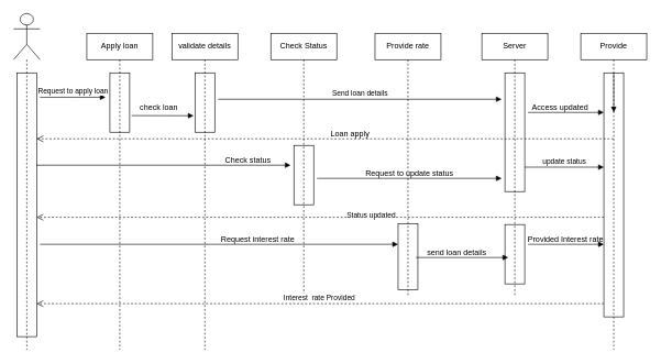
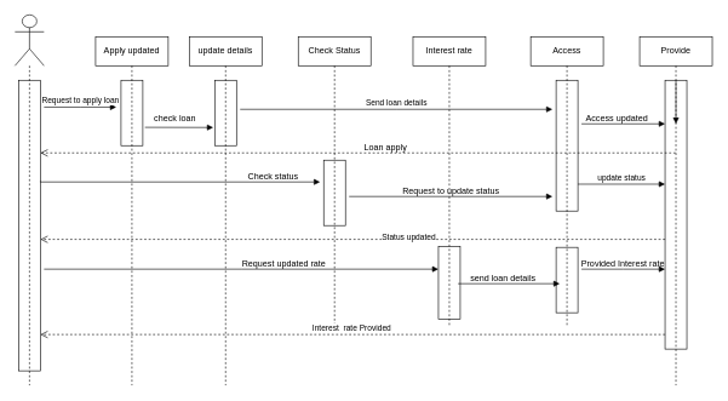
  <mxCell id="0" />
  <mxCell id="1" parent="0" />
  <mxCell id="2" value="" style="shape=umlLifeline;perimeter=lifelinePerimeter;whiteSpace=wrap;html=1;container=1;dropTarget=0;collapsible=0;recursiveResize=0;outlineConnect=0;portConstraint=eastwest;newEdgeStyle={&quot;edgeStyle&quot;:&quot;elbowEdgeStyle&quot;,&quot;elbow&quot;:&quot;vertical&quot;,&quot;curved&quot;:0,&quot;rounded&quot;:0};participant=umlActor;size=70;" vertex="1" parent="1"><mxGeometry x="20" y="20" width="40" height="510" as="geometry" /></mxCell>
- <mxCell id="3" value="Apply loan" style="shape=umlLifeline;perimeter=lifelinePerimeter;whiteSpace=wrap;html=1;container=1;dropTarget=0;collapsible=0;recursiveResize=0;outlineConnect=0;portConstraint=eastwest;newEdgeStyle={&quot;edgeStyle&quot;:&quot;elbowEdgeStyle&quot;,&quot;elbow&quot;:&quot;vertical&quot;,&quot;curved&quot;:0,&quot;rounded&quot;:0};" vertex="1" parent="1"><mxGeometry x="131" y="50" width="100" height="480" as="geometry" /></mxCell>
+ <mxCell id="3" value="Apply updated" style="shape=umlLifeline;perimeter=lifelinePerimeter;whiteSpace=wrap;html=1;container=1;dropTarget=0;collapsible=0;recursiveResize=0;outlineConnect=0;portConstraint=eastwest;newEdgeStyle={&quot;edgeStyle&quot;:&quot;elbowEdgeStyle&quot;,&quot;elbow&quot;:&quot;vertical&quot;,&quot;curved&quot;:0,&quot;rounded&quot;:0};" vertex="1" parent="1"><mxGeometry x="131" y="50" width="100" height="480" as="geometry" /></mxCell>
  <mxCell id="4" value="" style="html=1;points=[];perimeter=orthogonalPerimeter;outlineConnect=0;targetShapes=umlLifeline;portConstraint=eastwest;newEdgeStyle={&quot;edgeStyle&quot;:&quot;elbowEdgeStyle&quot;,&quot;elbow&quot;:&quot;vertical&quot;,&quot;curved&quot;:0,&quot;rounded&quot;:0};fillColor=none;" vertex="1" parent="3"><mxGeometry x="35" y="60" width="30" height="90" as="geometry" /></mxCell>
- <mxCell id="5" value="validate details" style="shape=umlLifeline;perimeter=lifelinePerimeter;whiteSpace=wrap;html=1;container=1;dropTarget=0;collapsible=0;recursiveResize=0;outlineConnect=0;portConstraint=eastwest;newEdgeStyle={&quot;edgeStyle&quot;:&quot;elbowEdgeStyle&quot;,&quot;elbow&quot;:&quot;vertical&quot;,&quot;curved&quot;:0,&quot;rounded&quot;:0};" vertex="1" parent="1"><mxGeometry x="260" y="50" width="100" height="480" as="geometry" /></mxCell>
+ <mxCell id="5" value="update details" style="shape=umlLifeline;perimeter=lifelinePerimeter;whiteSpace=wrap;html=1;container=1;dropTarget=0;collapsible=0;recursiveResize=0;outlineConnect=0;portConstraint=eastwest;newEdgeStyle={&quot;edgeStyle&quot;:&quot;elbowEdgeStyle&quot;,&quot;elbow&quot;:&quot;vertical&quot;,&quot;curved&quot;:0,&quot;rounded&quot;:0};" vertex="1" parent="1"><mxGeometry x="260" y="50" width="100" height="480" as="geometry" /></mxCell>
  <mxCell id="6" value="" style="html=1;points=[];perimeter=orthogonalPerimeter;outlineConnect=0;targetShapes=umlLifeline;portConstraint=eastwest;newEdgeStyle={&quot;edgeStyle&quot;:&quot;elbowEdgeStyle&quot;,&quot;elbow&quot;:&quot;vertical&quot;,&quot;curved&quot;:0,&quot;rounded&quot;:0};fillColor=none;" vertex="1" parent="5"><mxGeometry x="35" y="60" width="30" height="90" as="geometry" /></mxCell>
  <mxCell id="7" value="Check Status" style="shape=umlLifeline;perimeter=lifelinePerimeter;whiteSpace=wrap;html=1;container=1;dropTarget=0;collapsible=0;recursiveResize=0;outlineConnect=0;portConstraint=eastwest;newEdgeStyle={&quot;edgeStyle&quot;:&quot;elbowEdgeStyle&quot;,&quot;elbow&quot;:&quot;vertical&quot;,&quot;curved&quot;:0,&quot;rounded&quot;:0};" vertex="1" parent="1"><mxGeometry x="410" y="50" width="100" height="400" as="geometry" /></mxCell>
  <mxCell id="8" value="" style="html=1;points=[];perimeter=orthogonalPerimeter;outlineConnect=0;targetShapes=umlLifeline;portConstraint=eastwest;newEdgeStyle={&quot;edgeStyle&quot;:&quot;elbowEdgeStyle&quot;,&quot;elbow&quot;:&quot;vertical&quot;,&quot;curved&quot;:0,&quot;rounded&quot;:0};fillColor=none;" vertex="1" parent="7"><mxGeometry x="35" y="170" width="30" height="90" as="geometry" /></mxCell>
- <mxCell id="9" value="Provide rate" style="shape=umlLifeline;perimeter=lifelinePerimeter;whiteSpace=wrap;html=1;container=1;dropTarget=0;collapsible=0;recursiveResize=0;outlineConnect=0;portConstraint=eastwest;newEdgeStyle={&quot;edgeStyle&quot;:&quot;elbowEdgeStyle&quot;,&quot;elbow&quot;:&quot;vertical&quot;,&quot;curved&quot;:0,&quot;rounded&quot;:0};" vertex="1" parent="1"><mxGeometry x="568" y="50" width="100" height="400" as="geometry" /></mxCell>
+ <mxCell id="9" value="Interest rate" style="shape=umlLifeline;perimeter=lifelinePerimeter;whiteSpace=wrap;html=1;container=1;dropTarget=0;collapsible=0;recursiveResize=0;outlineConnect=0;portConstraint=eastwest;newEdgeStyle={&quot;edgeStyle&quot;:&quot;elbowEdgeStyle&quot;,&quot;elbow&quot;:&quot;vertical&quot;,&quot;curved&quot;:0,&quot;rounded&quot;:0};" vertex="1" parent="1"><mxGeometry x="568" y="50" width="100" height="400" as="geometry" /></mxCell>
  <mxCell id="10" value="" style="html=1;points=[];perimeter=orthogonalPerimeter;outlineConnect=0;targetShapes=umlLifeline;portConstraint=eastwest;newEdgeStyle={&quot;edgeStyle&quot;:&quot;elbowEdgeStyle&quot;,&quot;elbow&quot;:&quot;vertical&quot;,&quot;curved&quot;:0,&quot;rounded&quot;:0};fillColor=none;" vertex="1" parent="9"><mxGeometry x="35" y="289" width="30" height="100" as="geometry" /></mxCell>
- <mxCell id="11" value="Server" style="shape=umlLifeline;perimeter=lifelinePerimeter;whiteSpace=wrap;html=1;container=1;dropTarget=0;collapsible=0;recursiveResize=0;outlineConnect=0;portConstraint=eastwest;newEdgeStyle={&quot;edgeStyle&quot;:&quot;elbowEdgeStyle&quot;,&quot;elbow&quot;:&quot;vertical&quot;,&quot;curved&quot;:0,&quot;rounded&quot;:0};size=40;" vertex="1" parent="1"><mxGeometry x="730" y="50" width="100" height="400" as="geometry" /></mxCell>
+ <mxCell id="11" value="Access" style="shape=umlLifeline;perimeter=lifelinePerimeter;whiteSpace=wrap;html=1;container=1;dropTarget=0;collapsible=0;recursiveResize=0;outlineConnect=0;portConstraint=eastwest;newEdgeStyle={&quot;edgeStyle&quot;:&quot;elbowEdgeStyle&quot;,&quot;elbow&quot;:&quot;vertical&quot;,&quot;curved&quot;:0,&quot;rounded&quot;:0};size=40;" vertex="1" parent="1"><mxGeometry x="730" y="50" width="100" height="400" as="geometry" /></mxCell>
  <mxCell id="12" value="" style="html=1;points=[];perimeter=orthogonalPerimeter;outlineConnect=0;targetShapes=umlLifeline;portConstraint=eastwest;newEdgeStyle={&quot;edgeStyle&quot;:&quot;elbowEdgeStyle&quot;,&quot;elbow&quot;:&quot;vertical&quot;,&quot;curved&quot;:0,&quot;rounded&quot;:0};fillColor=none;" vertex="1" parent="11"><mxGeometry x="35" y="60" width="30" height="180" as="geometry" /></mxCell>
  <mxCell id="13" value="" style="html=1;points=[];perimeter=orthogonalPerimeter;outlineConnect=0;targetShapes=umlLifeline;portConstraint=eastwest;newEdgeStyle={&quot;edgeStyle&quot;:&quot;elbowEdgeStyle&quot;,&quot;elbow&quot;:&quot;vertical&quot;,&quot;curved&quot;:0,&quot;rounded&quot;:0};fillColor=none;" vertex="1" parent="11"><mxGeometry x="35" y="290" width="30" height="90" as="geometry" /></mxCell>
  <mxCell id="14" value="Provide" style="shape=umlLifeline;perimeter=lifelinePerimeter;whiteSpace=wrap;html=1;container=1;dropTarget=0;collapsible=0;recursiveResize=0;outlineConnect=0;portConstraint=eastwest;newEdgeStyle={&quot;edgeStyle&quot;:&quot;elbowEdgeStyle&quot;,&quot;elbow&quot;:&quot;vertical&quot;,&quot;curved&quot;:0,&quot;rounded&quot;:0};size=40;" vertex="1" parent="1"><mxGeometry x="880" y="50" width="100" height="480" as="geometry" /></mxCell>
  <mxCell id="15" value="Request to apply loan" style="html=1;verticalAlign=bottom;endArrow=block;edgeStyle=elbowEdgeStyle;elbow=vertical;curved=0;rounded=0;" edge="1" parent="1"><mxGeometry width="80" relative="1" as="geometry"><mxPoint x="60" y="147" as="sourcePoint" /><mxPoint x="159.5" y="147" as="targetPoint" /></mxGeometry></mxCell>
  <mxCell id="16" value="" style="html=1;verticalAlign=bottom;endArrow=block;edgeStyle=elbowEdgeStyle;elbow=vertical;curved=0;rounded=0;exitX=0.471;exitY=1.093;exitDx=0;exitDy=0;exitPerimeter=0;" edge="1" parent="1"><mxGeometry width="80" relative="1" as="geometry"><mxPoint x="198.94" y="174.79" as="sourcePoint" /><mxPoint x="293" y="175" as="targetPoint" /></mxGeometry></mxCell>
  <mxCell id="17" value="Send loan details" style="html=1;verticalAlign=bottom;endArrow=block;edgeStyle=elbowEdgeStyle;elbow=vertical;curved=0;rounded=0;" edge="1" parent="1"><mxGeometry width="80" relative="1" as="geometry"><mxPoint x="330" y="150" as="sourcePoint" /><mxPoint x="760" y="150" as="targetPoint" /></mxGeometry></mxCell>
  <mxCell id="18" value="" style="html=1;verticalAlign=bottom;endArrow=block;edgeStyle=elbowEdgeStyle;elbow=vertical;curved=0;rounded=0;" edge="1" parent="1"><mxGeometry width="80" relative="1" as="geometry"><mxPoint x="55" y="249" as="sourcePoint" /><mxPoint x="440" y="250" as="targetPoint" /></mxGeometry></mxCell>
  <mxCell id="19" value="&amp;nbsp; &amp;nbsp; &amp;nbsp; &amp;nbsp; &amp;nbsp; &amp;nbsp; &amp;nbsp; &amp;nbsp; &amp;nbsp; &amp;nbsp; &amp;nbsp; &amp;nbsp; check loan" style="text;html=1;align=center;verticalAlign=middle;resizable=0;points=[];autosize=1;strokeColor=none;fillColor=none;" vertex="1" parent="1"><mxGeometry x="115" y="148" width="170" height="30" as="geometry" /></mxCell>
  <mxCell id="20" value="" style="html=1;verticalAlign=bottom;endArrow=block;edgeStyle=elbowEdgeStyle;elbow=vertical;curved=0;rounded=0;" edge="1" parent="1" source="29"><mxGeometry width="80" relative="1" as="geometry"><mxPoint x="780" y="170" as="sourcePoint" /><mxPoint x="930" y="170" as="targetPoint" /></mxGeometry></mxCell>
  <mxCell id="21" value="" style="html=1;points=[];perimeter=orthogonalPerimeter;outlineConnect=0;targetShapes=umlLifeline;portConstraint=eastwest;newEdgeStyle={&quot;edgeStyle&quot;:&quot;elbowEdgeStyle&quot;,&quot;elbow&quot;:&quot;vertical&quot;,&quot;curved&quot;:0,&quot;rounded&quot;:0};fillColor=none;" vertex="1" parent="1"><mxGeometry x="25" y="110" width="30" height="400" as="geometry" /></mxCell>
  <mxCell id="22" value="" style="html=1;verticalAlign=bottom;endArrow=block;edgeStyle=elbowEdgeStyle;elbow=vertical;curved=0;rounded=0;" edge="1" parent="1" source="2" target="21"><mxGeometry width="80" relative="1" as="geometry"><mxPoint x="40" y="210" as="sourcePoint" /><mxPoint x="620" y="210" as="targetPoint" /></mxGeometry></mxCell>
  <mxCell id="23" value="&amp;nbsp; &amp;nbsp; &amp;nbsp; &amp;nbsp; &amp;nbsp; &amp;nbsp;Access updated" style="text;html=1;align=center;verticalAlign=middle;resizable=0;points=[];autosize=1;strokeColor=none;fillColor=none;" vertex="1" parent="1"><mxGeometry x="760" y="148" width="140" height="30" as="geometry" /></mxCell>
  <mxCell id="24" value="" style="html=1;verticalAlign=bottom;endArrow=open;dashed=1;endSize=8;edgeStyle=elbowEdgeStyle;elbow=vertical;curved=0;rounded=0;" edge="1" parent="1" source="14" target="21"><mxGeometry relative="1" as="geometry"><mxPoint x="580" y="250" as="sourcePoint" /><mxPoint x="500" y="250" as="targetPoint" /><Array as="points"><mxPoint x="550" y="210" /></Array></mxGeometry></mxCell>
  <mxCell id="25" value="Loan apply" style="text;html=1;align=center;verticalAlign=middle;resizable=0;points=[];autosize=1;strokeColor=none;fillColor=none;" vertex="1" parent="1"><mxGeometry x="485" y="188" width="90" height="30" as="geometry" /></mxCell>
  <mxCell id="26" value="&amp;nbsp; &amp;nbsp; &amp;nbsp; &amp;nbsp; &amp;nbsp;Check status" style="text;html=1;align=center;verticalAlign=middle;resizable=0;points=[];autosize=1;strokeColor=none;fillColor=none;" vertex="1" parent="1"><mxGeometry x="300" y="228" width="120" height="30" as="geometry" /></mxCell>
  <mxCell id="27" value="" style="html=1;verticalAlign=bottom;endArrow=block;edgeStyle=elbowEdgeStyle;elbow=vertical;curved=0;rounded=0;" edge="1" parent="1"><mxGeometry width="80" relative="1" as="geometry"><mxPoint x="480" y="270" as="sourcePoint" /><mxPoint x="760" y="270" as="targetPoint" /></mxGeometry></mxCell>
  <mxCell id="28" value="" style="html=1;verticalAlign=bottom;endArrow=block;edgeStyle=elbowEdgeStyle;elbow=vertical;curved=0;rounded=0;" edge="1" parent="1" target="29"><mxGeometry width="80" relative="1" as="geometry"><mxPoint x="800" y="170" as="sourcePoint" /><mxPoint x="930" y="170" as="targetPoint" /></mxGeometry></mxCell>
  <mxCell id="29" value="" style="html=1;points=[];perimeter=orthogonalPerimeter;outlineConnect=0;targetShapes=umlLifeline;portConstraint=eastwest;newEdgeStyle={&quot;edgeStyle&quot;:&quot;elbowEdgeStyle&quot;,&quot;elbow&quot;:&quot;vertical&quot;,&quot;curved&quot;:0,&quot;rounded&quot;:0};fillColor=none;" vertex="1" parent="1"><mxGeometry x="915" y="110" width="30" height="370" as="geometry" /></mxCell>
  <mxCell id="30" value="" style="html=1;verticalAlign=bottom;endArrow=open;dashed=1;endSize=8;edgeStyle=elbowEdgeStyle;elbow=vertical;curved=0;rounded=0;" edge="1" parent="1"><mxGeometry relative="1" as="geometry"><mxPoint x="915" y="329" as="sourcePoint" /><mxPoint x="55" y="329" as="targetPoint" /></mxGeometry></mxCell>
  <mxCell id="31" value="Status updated" style="edgeLabel;html=1;align=center;verticalAlign=middle;resizable=0;points=[];" connectable="0" vertex="1" parent="30"><mxGeometry x="-0.177" y="-3" relative="1" as="geometry"><mxPoint as="offset" /></mxGeometry></mxCell>
  <mxCell id="32" value="" style="html=1;verticalAlign=bottom;endArrow=block;edgeStyle=elbowEdgeStyle;elbow=vertical;curved=0;rounded=0;" edge="1" parent="1" target="10"><mxGeometry width="80" relative="1" as="geometry"><mxPoint x="60" y="370" as="sourcePoint" /><mxPoint x="140" y="370" as="targetPoint" /></mxGeometry></mxCell>
- <mxCell id="33" value="&amp;nbsp; &amp;nbsp; &amp;nbsp; &amp;nbsp; &amp;nbsp; &amp;nbsp; &amp;nbsp; &amp;nbsp; &amp;nbsp; &amp;nbsp; &amp;nbsp; &amp;nbsp; &amp;nbsp; &amp;nbsp; &amp;nbsp; Request interest rate" style="text;html=1;align=center;verticalAlign=middle;resizable=0;points=[];autosize=1;strokeColor=none;fillColor=none;" vertex="1" parent="1"><mxGeometry x="225" y="348" width="230" height="30" as="geometry" /></mxCell>
+ <mxCell id="33" value="&amp;nbsp; &amp;nbsp; &amp;nbsp; &amp;nbsp; &amp;nbsp; &amp;nbsp; &amp;nbsp; &amp;nbsp; &amp;nbsp; &amp;nbsp; &amp;nbsp; &amp;nbsp; &amp;nbsp; &amp;nbsp; &amp;nbsp; Request updated rate" style="text;html=1;align=center;verticalAlign=middle;resizable=0;points=[];autosize=1;strokeColor=none;fillColor=none;" vertex="1" parent="1"><mxGeometry x="225" y="348" width="230" height="30" as="geometry" /></mxCell>
  <mxCell id="34" value="&amp;nbsp; &amp;nbsp; &amp;nbsp; &amp;nbsp; &amp;nbsp; &amp;nbsp; &amp;nbsp; &amp;nbsp; &amp;nbsp; &amp;nbsp; &amp;nbsp; &amp;nbsp; &amp;nbsp; &amp;nbsp; &amp;nbsp; Request to update status" style="text;html=1;align=center;verticalAlign=middle;resizable=0;points=[];autosize=1;strokeColor=none;fillColor=none;" vertex="1" parent="1"><mxGeometry x="445" y="248" width="250" height="30" as="geometry" /></mxCell>
  <mxCell id="35" value="update status" style="html=1;verticalAlign=bottom;endArrow=block;edgeStyle=elbowEdgeStyle;elbow=vertical;curved=0;rounded=0;" edge="1" parent="1"><mxGeometry width="80" relative="1" as="geometry"><mxPoint x="795" y="253" as="sourcePoint" /><mxPoint x="915" y="253" as="targetPoint" /></mxGeometry></mxCell>
  <mxCell id="36" value="" style="html=1;verticalAlign=bottom;endArrow=block;edgeStyle=elbowEdgeStyle;elbow=vertical;curved=0;rounded=0;entryX=0.167;entryY=0.556;entryDx=0;entryDy=0;entryPerimeter=0;" edge="1" parent="1" target="13"><mxGeometry width="80" relative="1" as="geometry"><mxPoint x="630" y="390" as="sourcePoint" /><mxPoint x="760" y="390" as="targetPoint" /></mxGeometry></mxCell>
  <mxCell id="37" value="" style="html=1;verticalAlign=bottom;endArrow=block;edgeStyle=elbowEdgeStyle;elbow=vertical;curved=0;rounded=0;" edge="1" parent="1"><mxGeometry width="80" relative="1" as="geometry"><mxPoint x="800" y="370" as="sourcePoint" /><mxPoint x="915" y="370" as="targetPoint" /></mxGeometry></mxCell>
  <mxCell id="38" value="Interest&amp;nbsp; rate Provided&amp;nbsp;" style="html=1;verticalAlign=bottom;endArrow=open;dashed=1;endSize=8;edgeStyle=elbowEdgeStyle;elbow=vertical;curved=0;rounded=0;" edge="1" parent="1"><mxGeometry relative="1" as="geometry"><mxPoint x="915" y="460" as="sourcePoint" /><mxPoint x="55" y="460" as="targetPoint" /></mxGeometry></mxCell>
  <mxCell id="39" value="&amp;nbsp; &amp;nbsp; &amp;nbsp; &amp;nbsp; &amp;nbsp; &amp;nbsp; &amp;nbsp;send loan details" style="text;html=1;align=center;verticalAlign=middle;resizable=0;points=[];autosize=1;strokeColor=none;fillColor=none;" vertex="1" parent="1"><mxGeometry x="590" y="368" width="160" height="30" as="geometry" /></mxCell>
  <mxCell id="40" value="&amp;nbsp; &amp;nbsp; &amp;nbsp; &amp;nbsp; &amp;nbsp; &amp;nbsp; &amp;nbsp; &amp;nbsp; Provided Interest rate" style="text;html=1;align=center;verticalAlign=middle;resizable=0;points=[];autosize=1;strokeColor=none;fillColor=none;" vertex="1" parent="1"><mxGeometry x="740" y="348" width="180" height="30" as="geometry" /></mxCell>
